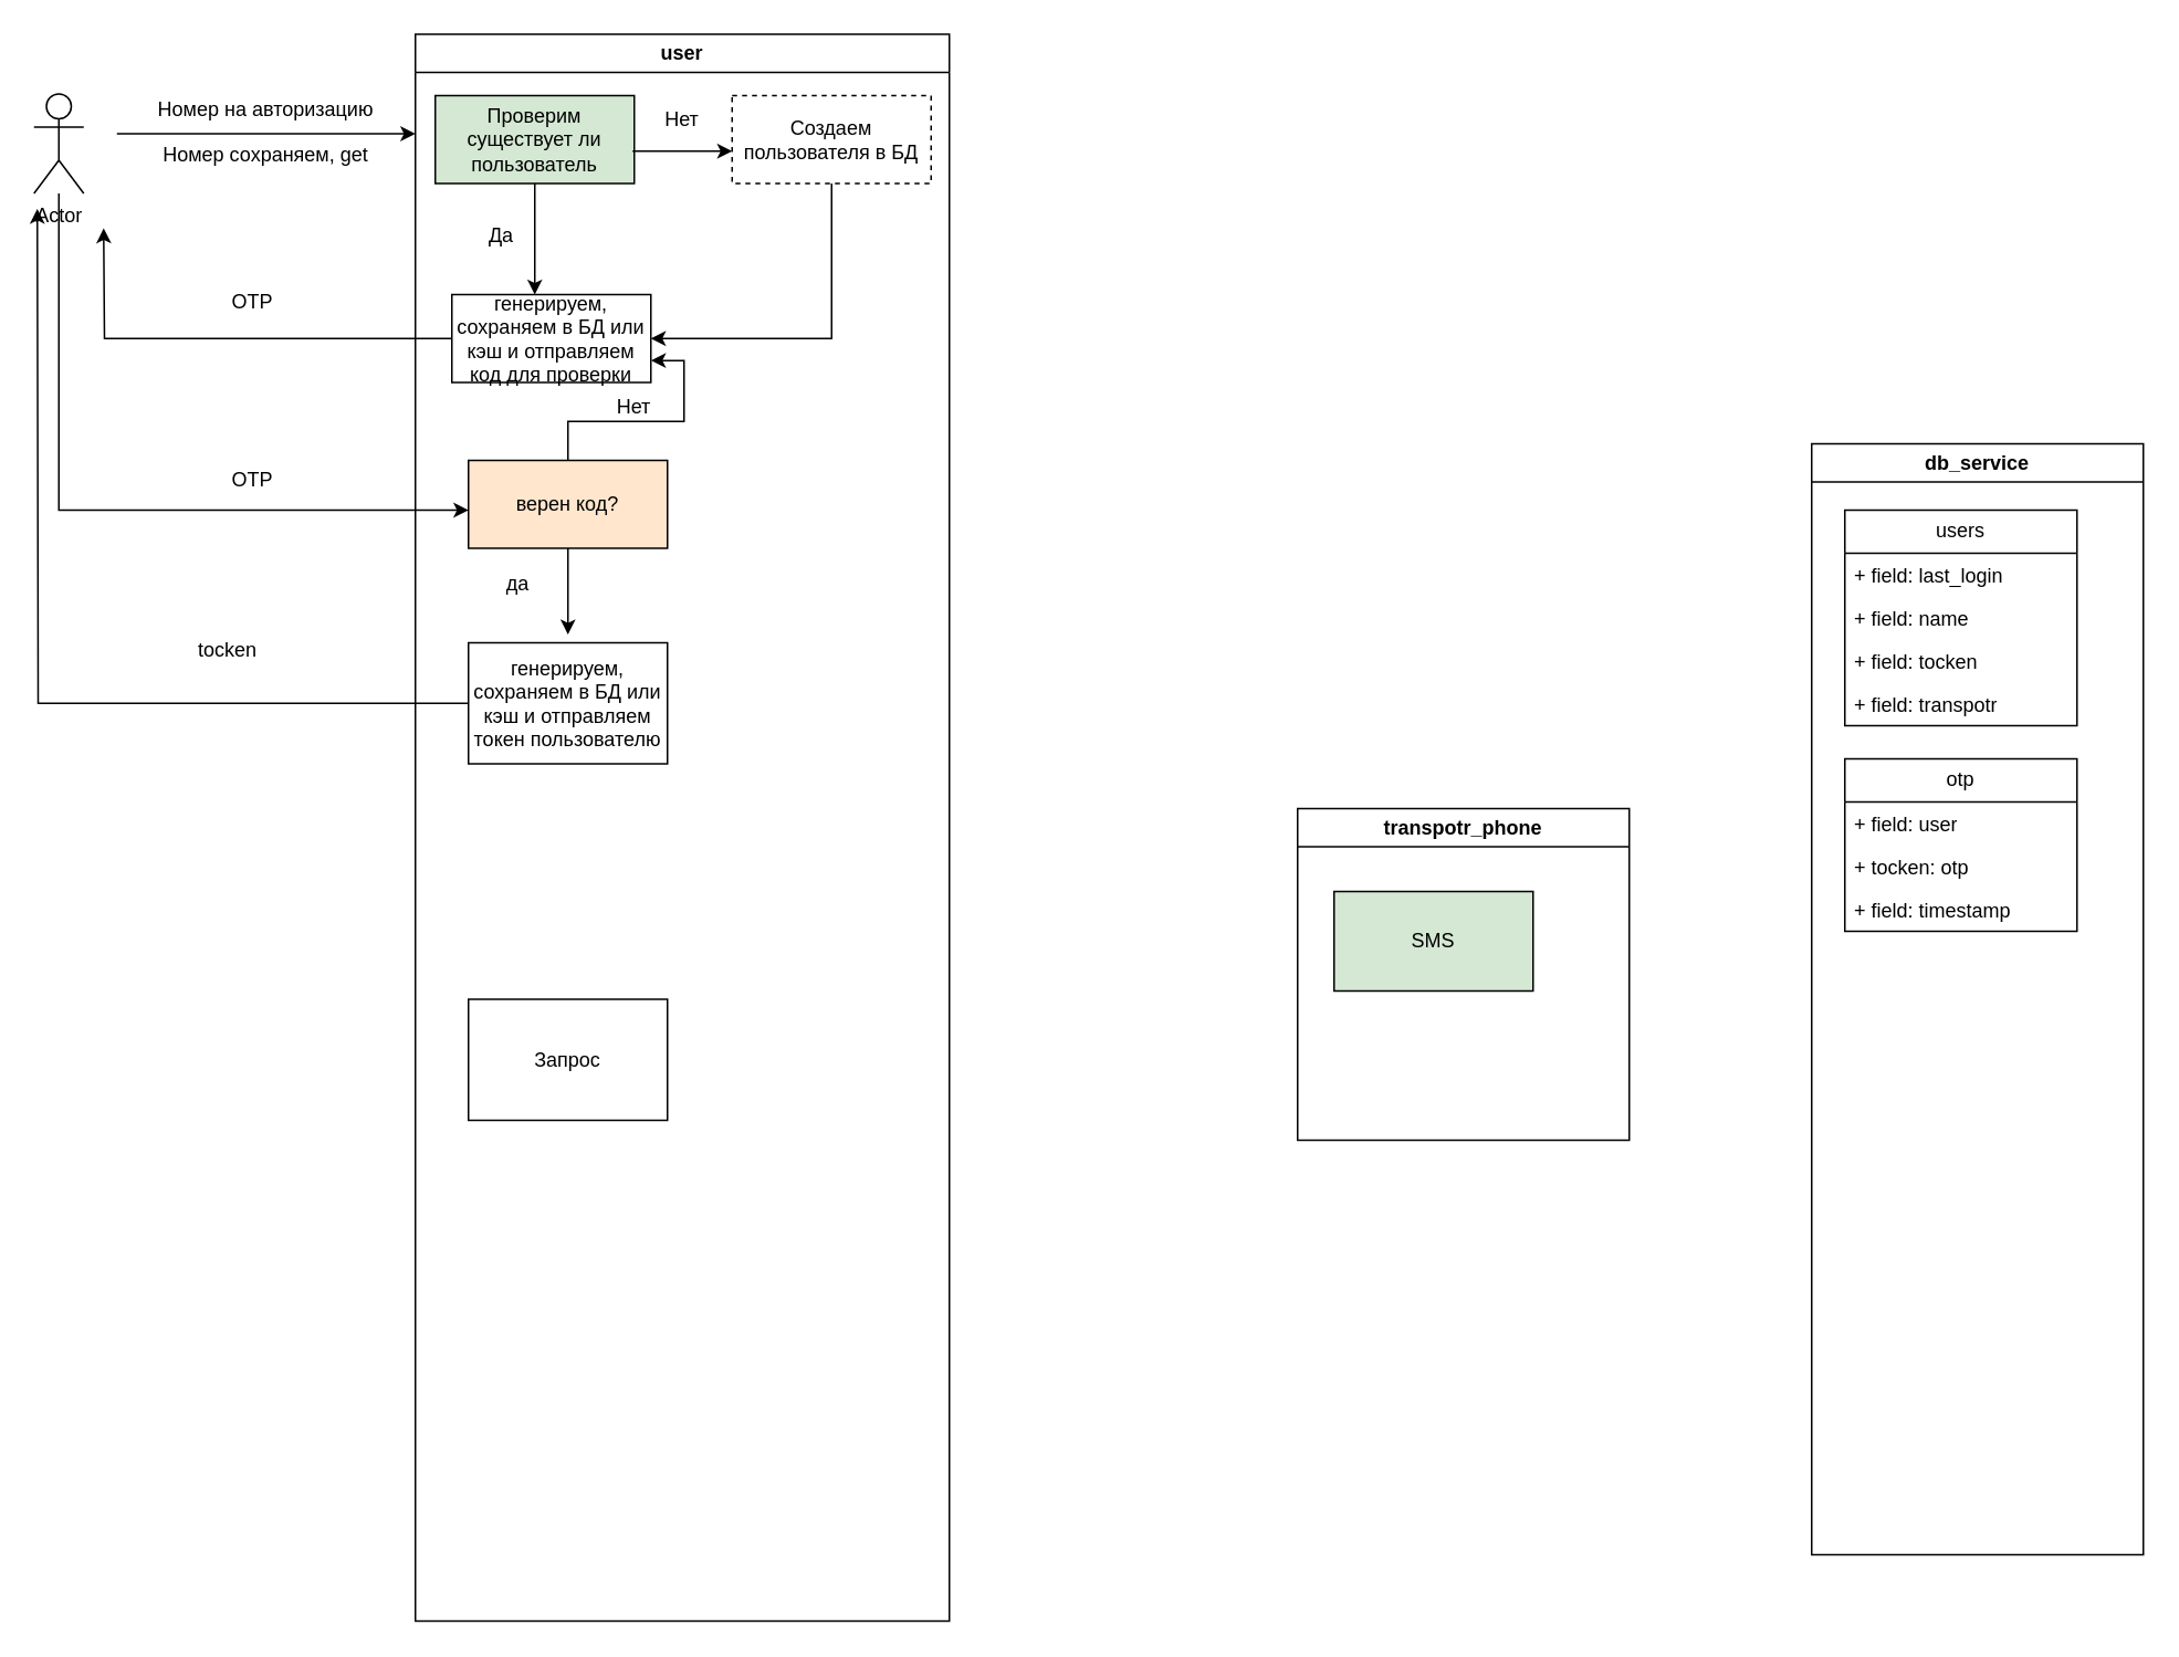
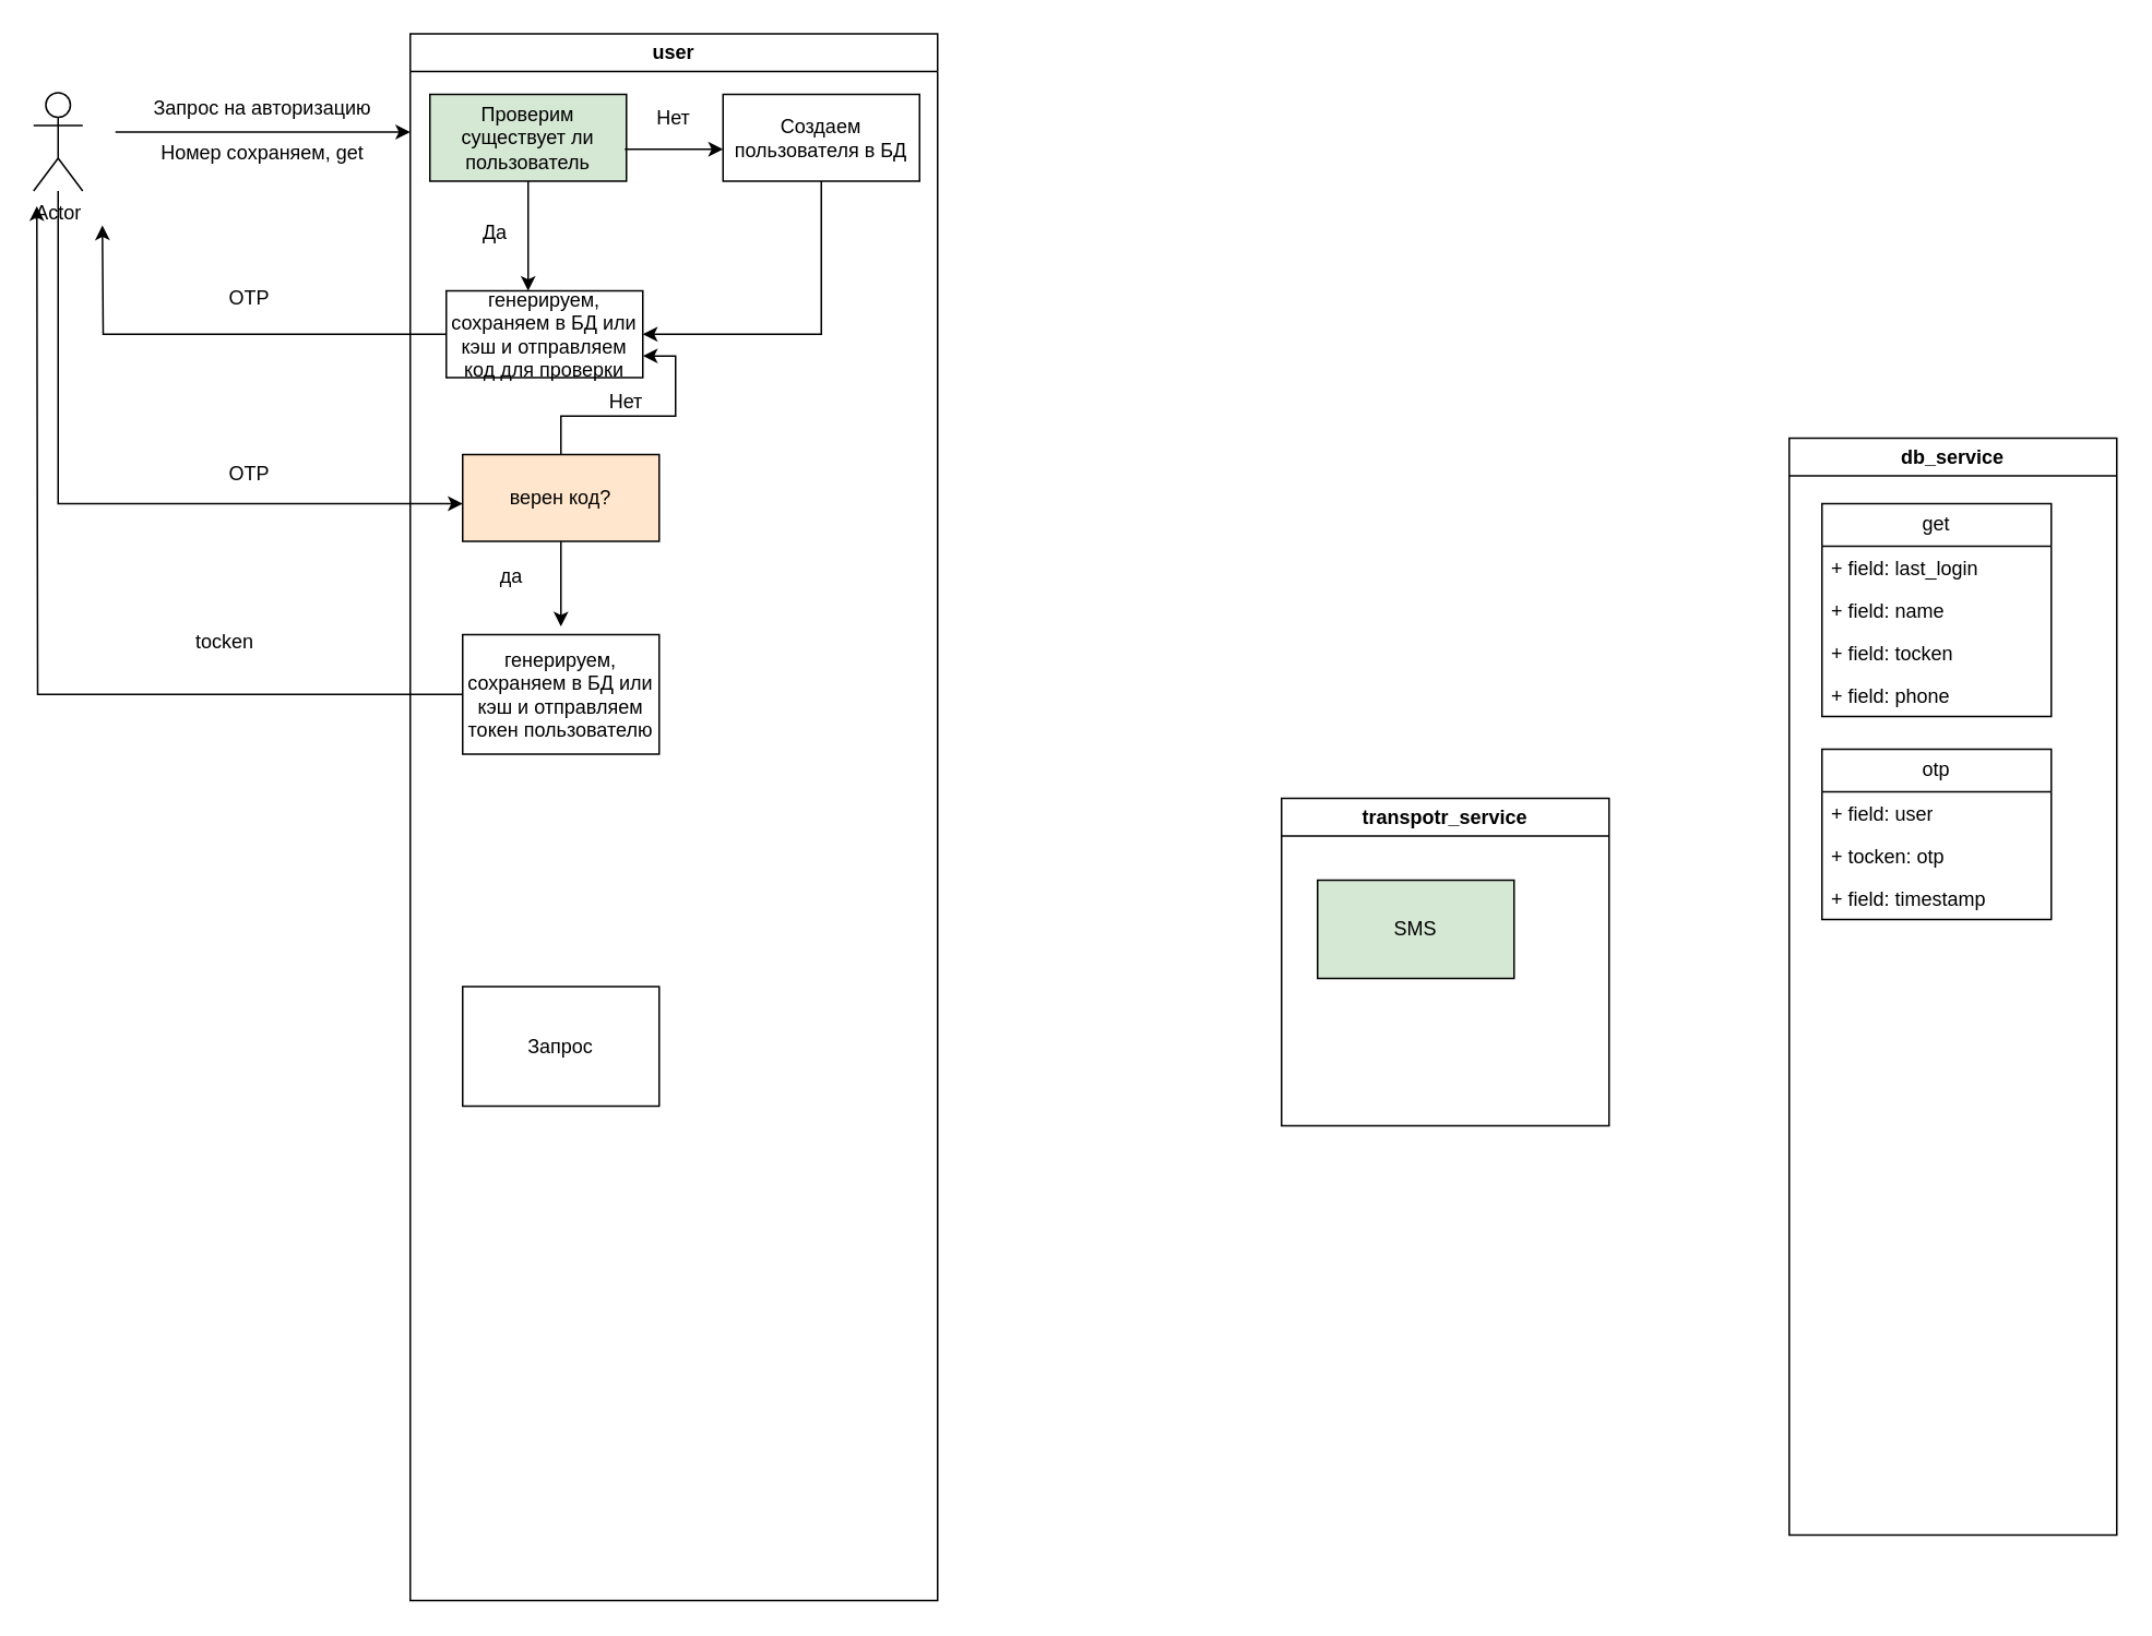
  <mxCell id="0" />
  <mxCell id="1" parent="0" />
  <mxCell id="2" style="edgeStyle=orthogonalEdgeStyle;rounded=0;orthogonalLoop=1;jettySize=auto;html=1;" parent="1" source="3" edge="1"><mxGeometry relative="1" as="geometry"><mxPoint x="282" y="307" as="targetPoint" /><Array as="points"><mxPoint x="35" y="257" /><mxPoint x="35" y="257" /></Array></mxGeometry></mxCell>
  <mxCell id="3" value="Actor" style="shape=umlActor;verticalLabelPosition=bottom;verticalAlign=top;html=1;outlineConnect=0;" parent="1" vertex="1"><mxGeometry x="20" y="56" width="30" height="60" as="geometry" /></mxCell>
  <mxCell id="4" value="" style="endArrow=classic;html=1;rounded=0;" parent="1" edge="1"><mxGeometry width="50" height="50" relative="1" as="geometry"><mxPoint x="70" y="80" as="sourcePoint" /><mxPoint x="250" y="80" as="targetPoint" /></mxGeometry></mxCell>
- <mxCell id="5" value="Номер на авторизацию" style="text;html=1;align=center;verticalAlign=middle;whiteSpace=wrap;rounded=0;" parent="1" vertex="1"><mxGeometry x="80" y="51" width="160" height="30" as="geometry" /></mxCell>
+ <mxCell id="5" value="Запрос на авторизацию" style="text;html=1;align=center;verticalAlign=middle;whiteSpace=wrap;rounded=0;" parent="1" vertex="1"><mxGeometry x="80" y="51" width="160" height="30" as="geometry" /></mxCell>
  <mxCell id="6" value="Номер сохраняем, get" style="text;html=1;align=center;verticalAlign=middle;whiteSpace=wrap;rounded=0;" parent="1" vertex="1"><mxGeometry x="80" y="78" width="160" height="30" as="geometry" /></mxCell>
  <mxCell id="7" value="user" style="swimlane;whiteSpace=wrap;html=1;startSize=23;" parent="1" vertex="1"><mxGeometry x="250" y="20" width="322" height="957" as="geometry" /></mxCell>
  <mxCell id="8" value="Проверим существует ли пользователь" style="rounded=0;whiteSpace=wrap;html=1;fillColor=#d5e8d4;" parent="7" vertex="1"><mxGeometry x="12" y="37" width="120" height="53" as="geometry" /></mxCell>
  <mxCell id="9" value="Нет" style="text;html=1;align=center;verticalAlign=middle;whiteSpace=wrap;rounded=0;" parent="7" vertex="1"><mxGeometry x="131" y="37" width="60" height="30" as="geometry" /></mxCell>
  <mxCell id="10" value="" style="endArrow=classic;html=1;rounded=0;" parent="7" edge="1"><mxGeometry width="50" height="50" relative="1" as="geometry"><mxPoint x="131" y="70.5" as="sourcePoint" /><mxPoint x="191" y="70.5" as="targetPoint" /></mxGeometry></mxCell>
  <mxCell id="11" style="edgeStyle=orthogonalEdgeStyle;rounded=0;orthogonalLoop=1;jettySize=auto;html=1;exitX=0.5;exitY=1;exitDx=0;exitDy=0;entryX=1;entryY=0.5;entryDx=0;entryDy=0;" parent="7" source="12" target="16" edge="1"><mxGeometry relative="1" as="geometry" /></mxCell>
- <mxCell id="12" value="Создаем пользователя в БД" style="rounded=0;whiteSpace=wrap;html=1;dashed=1;" parent="7" vertex="1"><mxGeometry x="191" y="37" width="120" height="53" as="geometry" /></mxCell>
+ <mxCell id="12" value="Создаем пользователя в БД" style="rounded=0;whiteSpace=wrap;html=1;" parent="7" vertex="1"><mxGeometry x="191" y="37" width="120" height="53" as="geometry" /></mxCell>
  <mxCell id="13" value="Да" style="text;html=1;align=center;verticalAlign=middle;whiteSpace=wrap;rounded=0;" parent="7" vertex="1"><mxGeometry x="22" y="107" width="60" height="30" as="geometry" /></mxCell>
  <mxCell id="14" value="" style="endArrow=classic;html=1;rounded=0;exitX=0.5;exitY=1;exitDx=0;exitDy=0;" parent="7" source="8" edge="1"><mxGeometry width="50" height="50" relative="1" as="geometry"><mxPoint x="32" y="180.5" as="sourcePoint" /><mxPoint x="72" y="157" as="targetPoint" /></mxGeometry></mxCell>
  <mxCell id="15" style="edgeStyle=orthogonalEdgeStyle;rounded=0;orthogonalLoop=1;jettySize=auto;html=1;" parent="7" source="16" edge="1"><mxGeometry relative="1" as="geometry"><mxPoint x="-188" y="117" as="targetPoint" /></mxGeometry></mxCell>
  <mxCell id="16" value="генерируем, сохраняем в БД или кэш и отправляем код для проверки" style="rounded=0;whiteSpace=wrap;html=1;" parent="7" vertex="1"><mxGeometry x="22" y="157" width="120" height="53" as="geometry" /></mxCell>
  <mxCell id="17" style="edgeStyle=orthogonalEdgeStyle;rounded=0;orthogonalLoop=1;jettySize=auto;html=1;entryX=1;entryY=0.75;entryDx=0;entryDy=0;" parent="7" source="18" target="16" edge="1"><mxGeometry relative="1" as="geometry" /></mxCell>
  <mxCell id="18" value="верен код?" style="rounded=0;whiteSpace=wrap;html=1;fillColor=#ffe6cc;" parent="7" vertex="1"><mxGeometry x="32" y="257" width="120" height="53" as="geometry" /></mxCell>
  <mxCell id="19" value="Нет" style="text;html=1;align=center;verticalAlign=middle;whiteSpace=wrap;rounded=0;" parent="7" vertex="1"><mxGeometry x="102" y="210" width="60" height="30" as="geometry" /></mxCell>
  <mxCell id="20" style="edgeStyle=orthogonalEdgeStyle;rounded=0;orthogonalLoop=1;jettySize=auto;html=1;" parent="7" source="18" edge="1"><mxGeometry relative="1" as="geometry"><mxPoint x="92" y="362" as="targetPoint" /></mxGeometry></mxCell>
  <mxCell id="21" value="да" style="text;html=1;align=center;verticalAlign=middle;whiteSpace=wrap;rounded=0;" parent="7" vertex="1"><mxGeometry x="32" y="317" width="60" height="30" as="geometry" /></mxCell>
  <mxCell id="22" style="edgeStyle=orthogonalEdgeStyle;rounded=0;orthogonalLoop=1;jettySize=auto;html=1;" parent="7" source="23" edge="1"><mxGeometry relative="1" as="geometry"><mxPoint x="-228" y="105.261" as="targetPoint" /></mxGeometry></mxCell>
  <mxCell id="23" value="генерируем, сохраняем в БД или кэш и отправляем токен пользователю" style="rounded=0;whiteSpace=wrap;html=1;" parent="7" vertex="1"><mxGeometry x="32" y="367" width="120" height="73" as="geometry" /></mxCell>
  <mxCell id="24" value="Запрос" style="rounded=0;whiteSpace=wrap;html=1;" vertex="1" parent="7"><mxGeometry x="32" y="582" width="120" height="73" as="geometry" /></mxCell>
- <mxCell id="25" value="transpotr_phone" style="swimlane;whiteSpace=wrap;html=1;" parent="1" vertex="1"><mxGeometry x="782" y="487" width="200" height="200" as="geometry" /></mxCell>
+ <mxCell id="25" value="transpotr_service" style="swimlane;whiteSpace=wrap;html=1;" parent="1" vertex="1"><mxGeometry x="782" y="487" width="200" height="200" as="geometry" /></mxCell>
  <mxCell id="26" value="SMS" style="rounded=0;whiteSpace=wrap;html=1;fillColor=#d5e8d4;" parent="25" vertex="1"><mxGeometry x="22" y="50" width="120" height="60" as="geometry" /></mxCell>
  <mxCell id="27" value="db_service" style="swimlane;whiteSpace=wrap;html=1;" parent="1" vertex="1"><mxGeometry x="1092" y="267" width="200" height="670" as="geometry" /></mxCell>
- <mxCell id="28" value="users" style="swimlane;fontStyle=0;childLayout=stackLayout;horizontal=1;startSize=26;fillColor=none;horizontalStack=0;resizeParent=1;resizeParentMax=0;resizeLast=0;collapsible=1;marginBottom=0;whiteSpace=wrap;html=1;" parent="27" vertex="1"><mxGeometry x="20" y="40" width="140" height="130" as="geometry" /></mxCell>
+ <mxCell id="28" value="get" style="swimlane;fontStyle=0;childLayout=stackLayout;horizontal=1;startSize=26;fillColor=none;horizontalStack=0;resizeParent=1;resizeParentMax=0;resizeLast=0;collapsible=1;marginBottom=0;whiteSpace=wrap;html=1;" parent="27" vertex="1"><mxGeometry x="20" y="40" width="140" height="130" as="geometry" /></mxCell>
  <mxCell id="29" value="+ field: last_login" style="text;strokeColor=none;fillColor=none;align=left;verticalAlign=top;spacingLeft=4;spacingRight=4;overflow=hidden;rotatable=0;points=[[0,0.5],[1,0.5]];portConstraint=eastwest;whiteSpace=wrap;html=1;" parent="28" vertex="1"><mxGeometry y="26" width="140" height="26" as="geometry" /></mxCell>
  <mxCell id="30" value="+ field: name" style="text;strokeColor=none;fillColor=none;align=left;verticalAlign=top;spacingLeft=4;spacingRight=4;overflow=hidden;rotatable=0;points=[[0,0.5],[1,0.5]];portConstraint=eastwest;whiteSpace=wrap;html=1;" parent="28" vertex="1"><mxGeometry y="52" width="140" height="26" as="geometry" /></mxCell>
  <mxCell id="31" value="+ field: tocken" style="text;strokeColor=none;fillColor=none;align=left;verticalAlign=top;spacingLeft=4;spacingRight=4;overflow=hidden;rotatable=0;points=[[0,0.5],[1,0.5]];portConstraint=eastwest;whiteSpace=wrap;html=1;" parent="28" vertex="1"><mxGeometry y="78" width="140" height="26" as="geometry" /></mxCell>
- <mxCell id="32" value="+ field: transpotr" style="text;strokeColor=none;fillColor=none;align=left;verticalAlign=top;spacingLeft=4;spacingRight=4;overflow=hidden;rotatable=0;points=[[0,0.5],[1,0.5]];portConstraint=eastwest;whiteSpace=wrap;html=1;" parent="28" vertex="1"><mxGeometry y="104" width="140" height="26" as="geometry" /></mxCell>
+ <mxCell id="32" value="+ field: phone" style="text;strokeColor=none;fillColor=none;align=left;verticalAlign=top;spacingLeft=4;spacingRight=4;overflow=hidden;rotatable=0;points=[[0,0.5],[1,0.5]];portConstraint=eastwest;whiteSpace=wrap;html=1;" parent="28" vertex="1"><mxGeometry y="104" width="140" height="26" as="geometry" /></mxCell>
  <mxCell id="33" value="otp" style="swimlane;fontStyle=0;childLayout=stackLayout;horizontal=1;startSize=26;fillColor=none;horizontalStack=0;resizeParent=1;resizeParentMax=0;resizeLast=0;collapsible=1;marginBottom=0;whiteSpace=wrap;html=1;" parent="27" vertex="1"><mxGeometry x="20" y="190" width="140" height="104" as="geometry" /></mxCell>
  <mxCell id="34" value="+ field: user" style="text;strokeColor=none;fillColor=none;align=left;verticalAlign=top;spacingLeft=4;spacingRight=4;overflow=hidden;rotatable=0;points=[[0,0.5],[1,0.5]];portConstraint=eastwest;whiteSpace=wrap;html=1;" parent="33" vertex="1"><mxGeometry y="26" width="140" height="26" as="geometry" /></mxCell>
  <mxCell id="35" value="+ tocken: otp" style="text;strokeColor=none;fillColor=none;align=left;verticalAlign=top;spacingLeft=4;spacingRight=4;overflow=hidden;rotatable=0;points=[[0,0.5],[1,0.5]];portConstraint=eastwest;whiteSpace=wrap;html=1;" parent="33" vertex="1"><mxGeometry y="52" width="140" height="26" as="geometry" /></mxCell>
  <mxCell id="36" value="+ field: timestamp" style="text;strokeColor=none;fillColor=none;align=left;verticalAlign=top;spacingLeft=4;spacingRight=4;overflow=hidden;rotatable=0;points=[[0,0.5],[1,0.5]];portConstraint=eastwest;whiteSpace=wrap;html=1;" parent="33" vertex="1"><mxGeometry y="78" width="140" height="26" as="geometry" /></mxCell>
  <mxCell id="37" value="OTP" style="text;html=1;align=center;verticalAlign=middle;whiteSpace=wrap;rounded=0;" parent="1" vertex="1"><mxGeometry x="122" y="167" width="60" height="30" as="geometry" /></mxCell>
  <mxCell id="38" value="OTP" style="text;html=1;align=center;verticalAlign=middle;whiteSpace=wrap;rounded=0;" parent="1" vertex="1"><mxGeometry x="122" y="273.5" width="60" height="30" as="geometry" /></mxCell>
  <mxCell id="39" value="tocken" style="text;html=1;align=center;verticalAlign=middle;whiteSpace=wrap;rounded=0;" parent="1" vertex="1"><mxGeometry x="107" y="377" width="60" height="30" as="geometry" /></mxCell>
